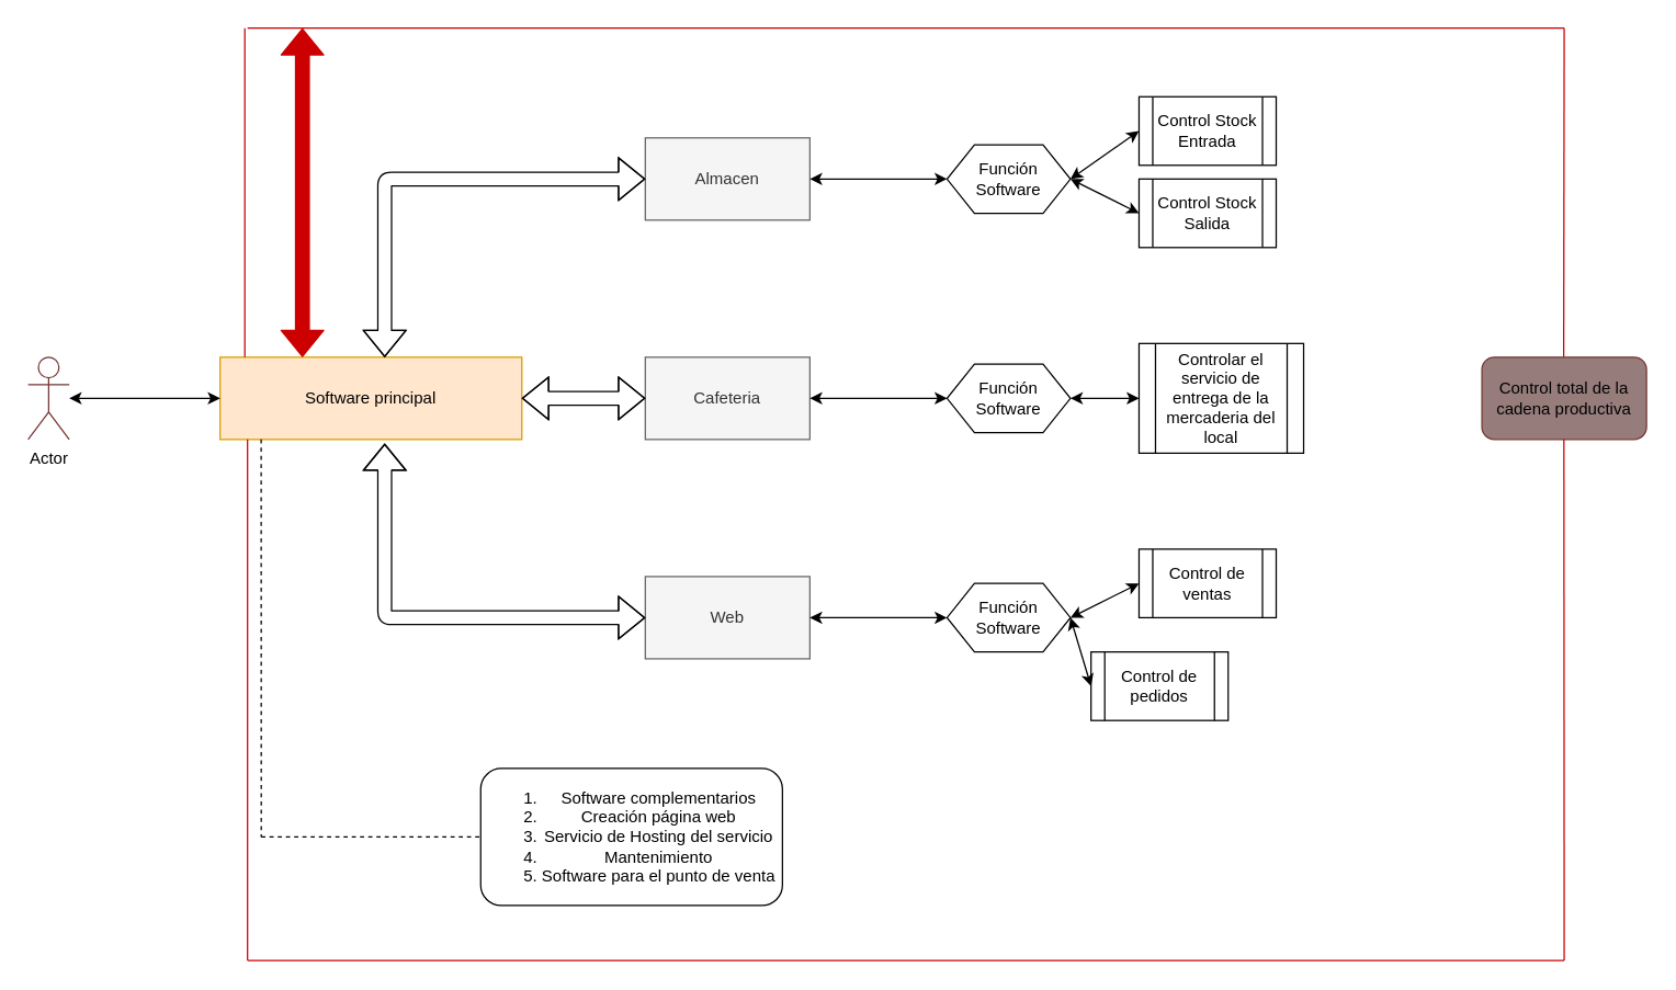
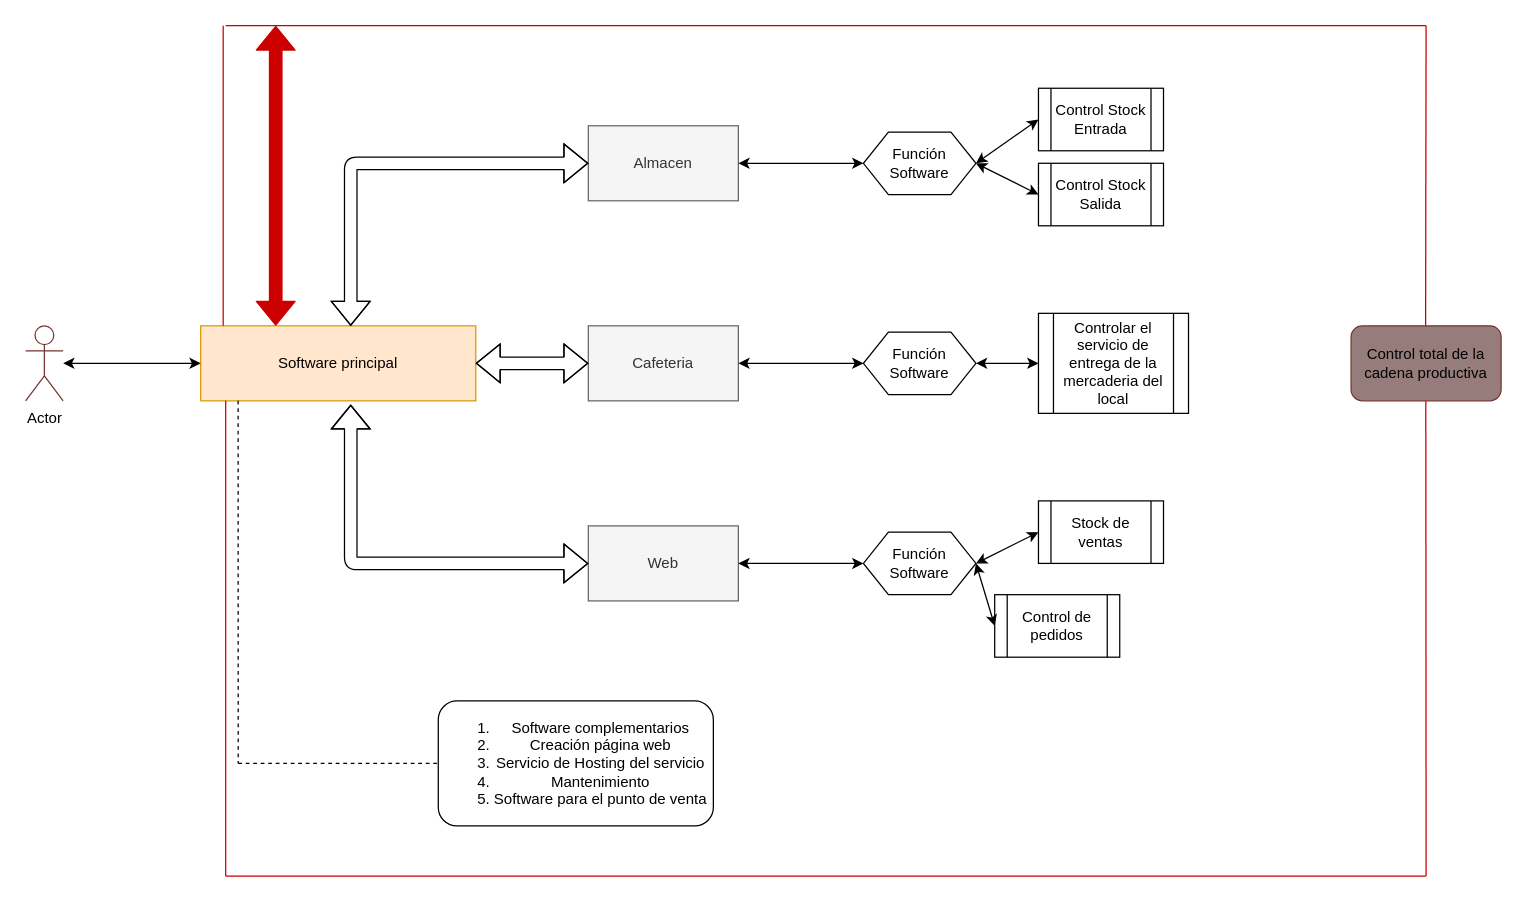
  <mxCell id="0" />
  <mxCell id="1" parent="0" />
  <mxCell id="2" value="Software principal" style="rounded=0;whiteSpace=wrap;html=1;fillColor=#ffe6cc;strokeColor=#d79b00;" vertex="1" parent="1"><mxGeometry x="160" y="260" width="220" height="60" as="geometry" /></mxCell>
  <mxCell id="3" value="Almacen" style="rounded=0;whiteSpace=wrap;html=1;fillColor=#f5f5f5;strokeColor=#666666;fontColor=#333333;" vertex="1" parent="1"><mxGeometry x="470" y="100" width="120" height="60" as="geometry" /></mxCell>
  <mxCell id="4" value="&lt;div&gt;Cafeteria&lt;/div&gt;" style="rounded=0;whiteSpace=wrap;html=1;fillColor=#f5f5f5;strokeColor=#666666;fontColor=#333333;" vertex="1" parent="1"><mxGeometry x="470" y="260" width="120" height="60" as="geometry" /></mxCell>
  <mxCell id="5" value="&lt;div&gt;Web&lt;/div&gt;" style="rounded=0;whiteSpace=wrap;html=1;fillColor=#f5f5f5;strokeColor=#666666;fontColor=#333333;" vertex="1" parent="1"><mxGeometry x="470" y="420" width="120" height="60" as="geometry" /></mxCell>
  <mxCell id="6" value="" style="shape=flexArrow;endArrow=classic;startArrow=classic;html=1;entryX=0;entryY=0.5;entryDx=0;entryDy=0;entryPerimeter=0;" edge="1" parent="1" target="3"><mxGeometry width="100" height="100" relative="1" as="geometry"><mxPoint x="280" y="260" as="sourcePoint" /><mxPoint x="460" y="130" as="targetPoint" /><Array as="points"><mxPoint x="280" y="130" /></Array></mxGeometry></mxCell>
  <mxCell id="7" value="" style="shape=flexArrow;endArrow=classic;startArrow=classic;html=1;exitX=1;exitY=0.5;exitDx=0;exitDy=0;entryX=0;entryY=0.5;entryDx=0;entryDy=0;" edge="1" parent="1" source="2" target="4"><mxGeometry width="100" height="100" relative="1" as="geometry"><mxPoint x="440" y="340" as="sourcePoint" /><mxPoint x="540" y="240" as="targetPoint" /><Array as="points"><mxPoint x="430" y="290" /></Array></mxGeometry></mxCell>
  <mxCell id="8" value="" style="shape=flexArrow;endArrow=classic;startArrow=classic;html=1;entryX=0;entryY=0.5;entryDx=0;entryDy=0;entryPerimeter=0;" edge="1" parent="1" target="5"><mxGeometry width="100" height="100" relative="1" as="geometry"><mxPoint x="280" y="323" as="sourcePoint" /><mxPoint x="460" y="450" as="targetPoint" /><Array as="points"><mxPoint x="280" y="450" /></Array></mxGeometry></mxCell>
  <mxCell id="9" value="Función&lt;br&gt;Software" style="shape=hexagon;perimeter=hexagonPerimeter2;whiteSpace=wrap;html=1;fixedSize=1;" vertex="1" parent="1"><mxGeometry x="690" y="105" width="90" height="50" as="geometry" /></mxCell>
  <mxCell id="10" value="Función&lt;br&gt;Software" style="shape=hexagon;perimeter=hexagonPerimeter2;whiteSpace=wrap;html=1;fixedSize=1;" vertex="1" parent="1"><mxGeometry x="690" y="265" width="90" height="50" as="geometry" /></mxCell>
  <mxCell id="11" value="Función&lt;br&gt;Software" style="shape=hexagon;perimeter=hexagonPerimeter2;whiteSpace=wrap;html=1;fixedSize=1;" vertex="1" parent="1"><mxGeometry x="690" y="425" width="90" height="50" as="geometry" /></mxCell>
  <mxCell id="12" value="&lt;div&gt;Control Stock&lt;/div&gt;&lt;div&gt;Entrada&lt;/div&gt;" style="shape=process;whiteSpace=wrap;html=1;backgroundOutline=1;" vertex="1" parent="1"><mxGeometry x="830" y="70" width="100" height="50" as="geometry" /></mxCell>
  <mxCell id="13" value="&lt;div&gt;Control Stock&lt;/div&gt;&lt;div&gt;Salida&lt;/div&gt;" style="shape=process;whiteSpace=wrap;html=1;backgroundOutline=1;" vertex="1" parent="1"><mxGeometry x="830" y="130" width="100" height="50" as="geometry" /></mxCell>
  <mxCell id="14" value="" style="endArrow=classic;startArrow=classic;html=1;exitX=1;exitY=0.5;exitDx=0;exitDy=0;entryX=0;entryY=0.5;entryDx=0;entryDy=0;" edge="1" parent="1" source="9" target="12"><mxGeometry width="50" height="50" relative="1" as="geometry"><mxPoint x="890" y="230" as="sourcePoint" /><mxPoint x="940" y="180" as="targetPoint" /></mxGeometry></mxCell>
  <mxCell id="15" value="" style="endArrow=classic;startArrow=classic;html=1;exitX=1;exitY=0.5;exitDx=0;exitDy=0;entryX=0;entryY=0.5;entryDx=0;entryDy=0;" edge="1" parent="1" source="9" target="13"><mxGeometry width="50" height="50" relative="1" as="geometry"><mxPoint x="890" y="230" as="sourcePoint" /><mxPoint x="940" y="180" as="targetPoint" /></mxGeometry></mxCell>
  <mxCell id="16" value="" style="endArrow=classic;startArrow=classic;html=1;exitX=1;exitY=0.5;exitDx=0;exitDy=0;entryX=0;entryY=0.5;entryDx=0;entryDy=0;" edge="1" parent="1" source="3" target="9"><mxGeometry width="50" height="50" relative="1" as="geometry"><mxPoint x="890" y="230" as="sourcePoint" /><mxPoint x="940" y="180" as="targetPoint" /></mxGeometry></mxCell>
  <mxCell id="17" value="" style="endArrow=classic;startArrow=classic;html=1;exitX=1;exitY=0.5;exitDx=0;exitDy=0;entryX=0;entryY=0.5;entryDx=0;entryDy=0;" edge="1" parent="1" source="4" target="10"><mxGeometry width="50" height="50" relative="1" as="geometry"><mxPoint x="890" y="320" as="sourcePoint" /><mxPoint x="940" y="270" as="targetPoint" /></mxGeometry></mxCell>
  <mxCell id="18" value="Controlar el servicio de entrega de la mercaderia del local" style="shape=process;whiteSpace=wrap;html=1;backgroundOutline=1;" vertex="1" parent="1"><mxGeometry x="830" y="250" width="120" height="80" as="geometry" /></mxCell>
  <mxCell id="19" value="" style="endArrow=classic;startArrow=classic;html=1;exitX=1;exitY=0.5;exitDx=0;exitDy=0;entryX=0;entryY=0.5;entryDx=0;entryDy=0;" edge="1" parent="1" source="10" target="18"><mxGeometry width="50" height="50" relative="1" as="geometry"><mxPoint x="890" y="320" as="sourcePoint" /><mxPoint x="940" y="270" as="targetPoint" /></mxGeometry></mxCell>
  <mxCell id="20" value="" style="endArrow=classic;startArrow=classic;html=1;exitX=1;exitY=0.5;exitDx=0;exitDy=0;entryX=0;entryY=0.5;entryDx=0;entryDy=0;" edge="1" parent="1" source="5" target="11"><mxGeometry width="50" height="50" relative="1" as="geometry"><mxPoint x="600" y="300" as="sourcePoint" /><mxPoint x="700" y="300" as="targetPoint" /></mxGeometry></mxCell>
- <mxCell id="21" value="Control de ventas" style="shape=process;whiteSpace=wrap;html=1;backgroundOutline=1;" vertex="1" parent="1"><mxGeometry x="830" y="400" width="100" height="50" as="geometry" /></mxCell>
+ <mxCell id="21" value="Stock de ventas" style="shape=process;whiteSpace=wrap;html=1;backgroundOutline=1;" vertex="1" parent="1"><mxGeometry x="830" y="400" width="100" height="50" as="geometry" /></mxCell>
  <mxCell id="22" value="&lt;div&gt;Control de pedidos&lt;/div&gt;" style="shape=process;whiteSpace=wrap;html=1;backgroundOutline=1;" vertex="1" parent="1"><mxGeometry x="795" y="475" width="100" height="50" as="geometry" /></mxCell>
  <mxCell id="23" value="" style="endArrow=classic;startArrow=classic;html=1;exitX=1;exitY=0.5;exitDx=0;exitDy=0;entryX=0;entryY=0.5;entryDx=0;entryDy=0;" edge="1" parent="1" source="11" target="21"><mxGeometry width="50" height="50" relative="1" as="geometry"><mxPoint x="890" y="380" as="sourcePoint" /><mxPoint x="940" y="330" as="targetPoint" /></mxGeometry></mxCell>
  <mxCell id="24" value="" style="endArrow=classic;startArrow=classic;html=1;exitX=1;exitY=0.5;exitDx=0;exitDy=0;entryX=0;entryY=0.5;entryDx=0;entryDy=0;" edge="1" parent="1" source="11" target="22"><mxGeometry width="50" height="50" relative="1" as="geometry"><mxPoint x="890" y="380" as="sourcePoint" /><mxPoint x="940" y="330" as="targetPoint" /></mxGeometry></mxCell>
  <mxCell id="25" value="&lt;ol&gt;&lt;li&gt;Software complementarios&lt;/li&gt;&lt;li&gt;Creación página web&lt;/li&gt;&lt;li&gt;Servicio de Hosting del servicio&lt;/li&gt;&lt;li&gt;Mantenimiento&lt;/li&gt;&lt;li&gt;Software para el punto de venta&lt;/li&gt;&lt;/ol&gt;" style="rounded=1;whiteSpace=wrap;html=1;" vertex="1" parent="1"><mxGeometry x="350" y="560" width="220" height="100" as="geometry" /></mxCell>
  <mxCell id="26" value="" style="endArrow=none;dashed=1;html=1;exitX=0.136;exitY=1;exitDx=0;exitDy=0;exitPerimeter=0;" edge="1" parent="1" source="2"><mxGeometry width="50" height="50" relative="1" as="geometry"><mxPoint x="360" y="460" as="sourcePoint" /><mxPoint x="190" y="610" as="targetPoint" /></mxGeometry></mxCell>
  <mxCell id="27" value="" style="endArrow=none;dashed=1;html=1;entryX=0;entryY=0.5;entryDx=0;entryDy=0;" edge="1" parent="1" target="25"><mxGeometry width="50" height="50" relative="1" as="geometry"><mxPoint x="190" y="610" as="sourcePoint" /><mxPoint x="410" y="410" as="targetPoint" /></mxGeometry></mxCell>
  <mxCell id="28" value="Control total de la cadena productiva" style="rounded=1;whiteSpace=wrap;html=1;fillColor=#967D7C;strokeColor=#753633;" vertex="1" parent="1"><mxGeometry x="1080" y="260" width="120" height="60" as="geometry" /></mxCell>
  <mxCell id="29" value="" style="endArrow=none;html=1;strokeColor=#CC0000;" edge="1" parent="1"><mxGeometry width="50" height="50" relative="1" as="geometry"><mxPoint x="178" y="260" as="sourcePoint" /><mxPoint x="178" y="20" as="targetPoint" /></mxGeometry></mxCell>
  <mxCell id="30" value="" style="endArrow=none;html=1;strokeColor=#CC0000;" edge="1" parent="1"><mxGeometry width="50" height="50" relative="1" as="geometry"><mxPoint x="1140" y="20" as="sourcePoint" /><mxPoint x="180" y="20" as="targetPoint" /></mxGeometry></mxCell>
  <mxCell id="31" value="" style="endArrow=none;html=1;exitX=0.082;exitY=-0.133;exitDx=0;exitDy=0;exitPerimeter=0;strokeColor=#CC0000;" edge="1" parent="1"><mxGeometry width="50" height="50" relative="1" as="geometry"><mxPoint x="1139.62" y="260" as="sourcePoint" /><mxPoint x="1140" y="20" as="targetPoint" /></mxGeometry></mxCell>
  <mxCell id="32" value="" style="endArrow=none;html=1;strokeColor=#CC0000;" edge="1" parent="1"><mxGeometry width="50" height="50" relative="1" as="geometry"><mxPoint x="1140" y="700" as="sourcePoint" /><mxPoint x="1139.79" y="320" as="targetPoint" /></mxGeometry></mxCell>
  <mxCell id="33" value="" style="endArrow=none;html=1;strokeColor=#CC0000;" edge="1" parent="1"><mxGeometry width="50" height="50" relative="1" as="geometry"><mxPoint x="1140" y="700" as="sourcePoint" /><mxPoint x="180" y="700" as="targetPoint" /></mxGeometry></mxCell>
  <mxCell id="34" value="" style="endArrow=none;html=1;strokeColor=#CC0000;" edge="1" parent="1"><mxGeometry width="50" height="50" relative="1" as="geometry"><mxPoint x="180" y="700" as="sourcePoint" /><mxPoint x="180" y="320" as="targetPoint" /></mxGeometry></mxCell>
  <mxCell id="35" value="" style="shape=flexArrow;endArrow=classic;startArrow=classic;html=1;strokeColor=#CC0000;fillColor=#CC0000;" edge="1" parent="1"><mxGeometry width="100" height="100" relative="1" as="geometry"><mxPoint x="220" y="260" as="sourcePoint" /><mxPoint x="220" y="20" as="targetPoint" /></mxGeometry></mxCell>
  <mxCell id="36" value="Actor" style="shape=umlActor;verticalLabelPosition=bottom;verticalAlign=top;html=1;outlineConnect=0;strokeColor=#753633;fillColor=#FFFFFF;" vertex="1" parent="1"><mxGeometry x="20" y="260" width="30" height="60" as="geometry" /></mxCell>
  <mxCell id="37" value="" style="endArrow=classic;startArrow=classic;html=1;strokeColor=#000000;fillColor=#CC0000;entryX=0;entryY=0.5;entryDx=0;entryDy=0;" edge="1" parent="1" source="36" target="2"><mxGeometry width="50" height="50" relative="1" as="geometry"><mxPoint x="180" y="290" as="sourcePoint" /><mxPoint x="230" y="240" as="targetPoint" /></mxGeometry></mxCell>
